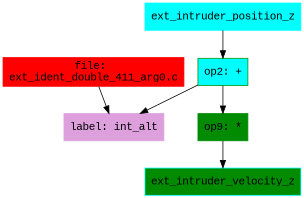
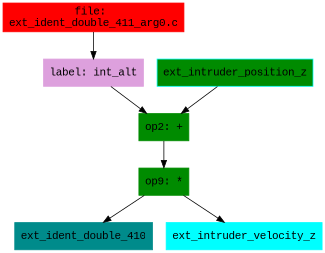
  digraph {
    fontname="Liberation Mono"
    node [color=green4 fontname="Liberation Mono" shape=box style=filled]
    edge [fontname="Liberation Mono"]
    n1 [color=red label="file: \next_ident_double_411_arg0.c"]
    n2 [color=plum label="label: int_alt"]
-   n3 [label="op2: +" fillcolor=cyan1]
+   n3 [label="op2: +"]
    n4 [label="op9: *"]
-   n5 [color=cyan1 label=ext_intruder_position_z]
-   n7 [color=cyan1 label=ext_intruder_velocity_z fillcolor=green4]
+   n5 [color=cyan1 label=ext_intruder_position_z fillcolor=green4]
+   n6 [color=cyan4 label=ext_ident_double_410]
+   n7 [color=cyan1 label=ext_intruder_velocity_z]
    n1 -> n2
-   n3 -> n2
+   n2 -> n3
    n3 -> n4
+   n4 -> n6
    n4 -> n7
    n5 -> n3
  }
